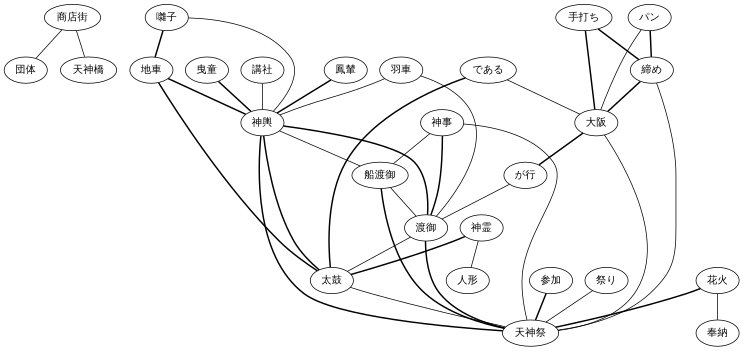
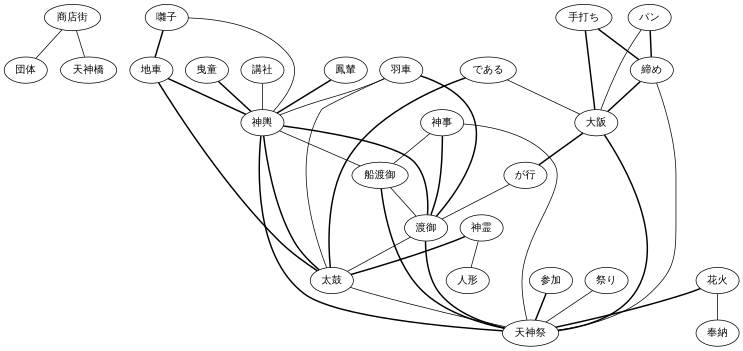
  graph {
    fontname=Merriweather
    node [fontname=Merriweather]
    edge [fontname=Merriweather style=solid]
    "商店街"
    "団体"
    "天神橋"
    "神霊"
    "人形"
    "太鼓"
    "神事"
    "船渡御"
    "天神祭"
    "渡御"
    "花火"
    "奉納"
    "羽車"
    "神輿"
    "地車"
    "参加"
    "祭り"
    "大阪"
    "が行"
    "講社"
    "鳳輦"
    "締め"
    "囃子"
    "である"
    "曳童"
    "パン"
    "手打ち"
    "商店街" -- "団体"
    "商店街" -- "天神橋"
    "神霊" -- "人形"
    "神霊" -- "太鼓" [style=bold]
    "太鼓" -- "天神祭"
    "神事" -- "船渡御"
    "神事" -- "天神祭"
    "神事" -- "渡御" [style=bold]
    "船渡御" -- "天神祭" [style=bold]
    "船渡御" -- "渡御"
    "渡御" -- "太鼓"
    "渡御" -- "天神祭" [style=bold]
    "花火" -- "天神祭" [style=bold]
    "花火" -- "奉納"
-   "羽車" -- "渡御"
+   "羽車" -- "太鼓"
+   "羽車" -- "渡御" [style=bold]
    "羽車" -- "神輿"
    "神輿" -- "太鼓" [style=bold]
    "神輿" -- "船渡御"
    "神輿" -- "天神祭" [style=bold]
    "神輿" -- "渡御" [style=bold]
    "地車" -- "太鼓" [style=bold]
    "地車" -- "神輿" [style=bold]
    "参加" -- "天神祭" [style=bold]
    "祭り" -- "天神祭"
-   "大阪" -- "天神祭"
+   "大阪" -- "天神祭" [style=bold]
    "大阪" -- "が行" [style=bold]
    "が行" -- "渡御"
    "講社" -- "神輿"
    "鳳輦" -- "神輿" [style=bold]
    "締め" -- "天神祭"
    "締め" -- "大阪" [style=bold]
    "囃子" -- "神輿"
    "囃子" -- "地車" [style=bold]
    "である" -- "太鼓" [style=bold]
    "である" -- "大阪"
    "曳童" -- "神輿" [style=bold]
    "パン" -- "大阪"
    "パン" -- "締め" [style=bold]
    "手打ち" -- "大阪" [style=bold]
    "手打ち" -- "締め" [style=bold]
  }
